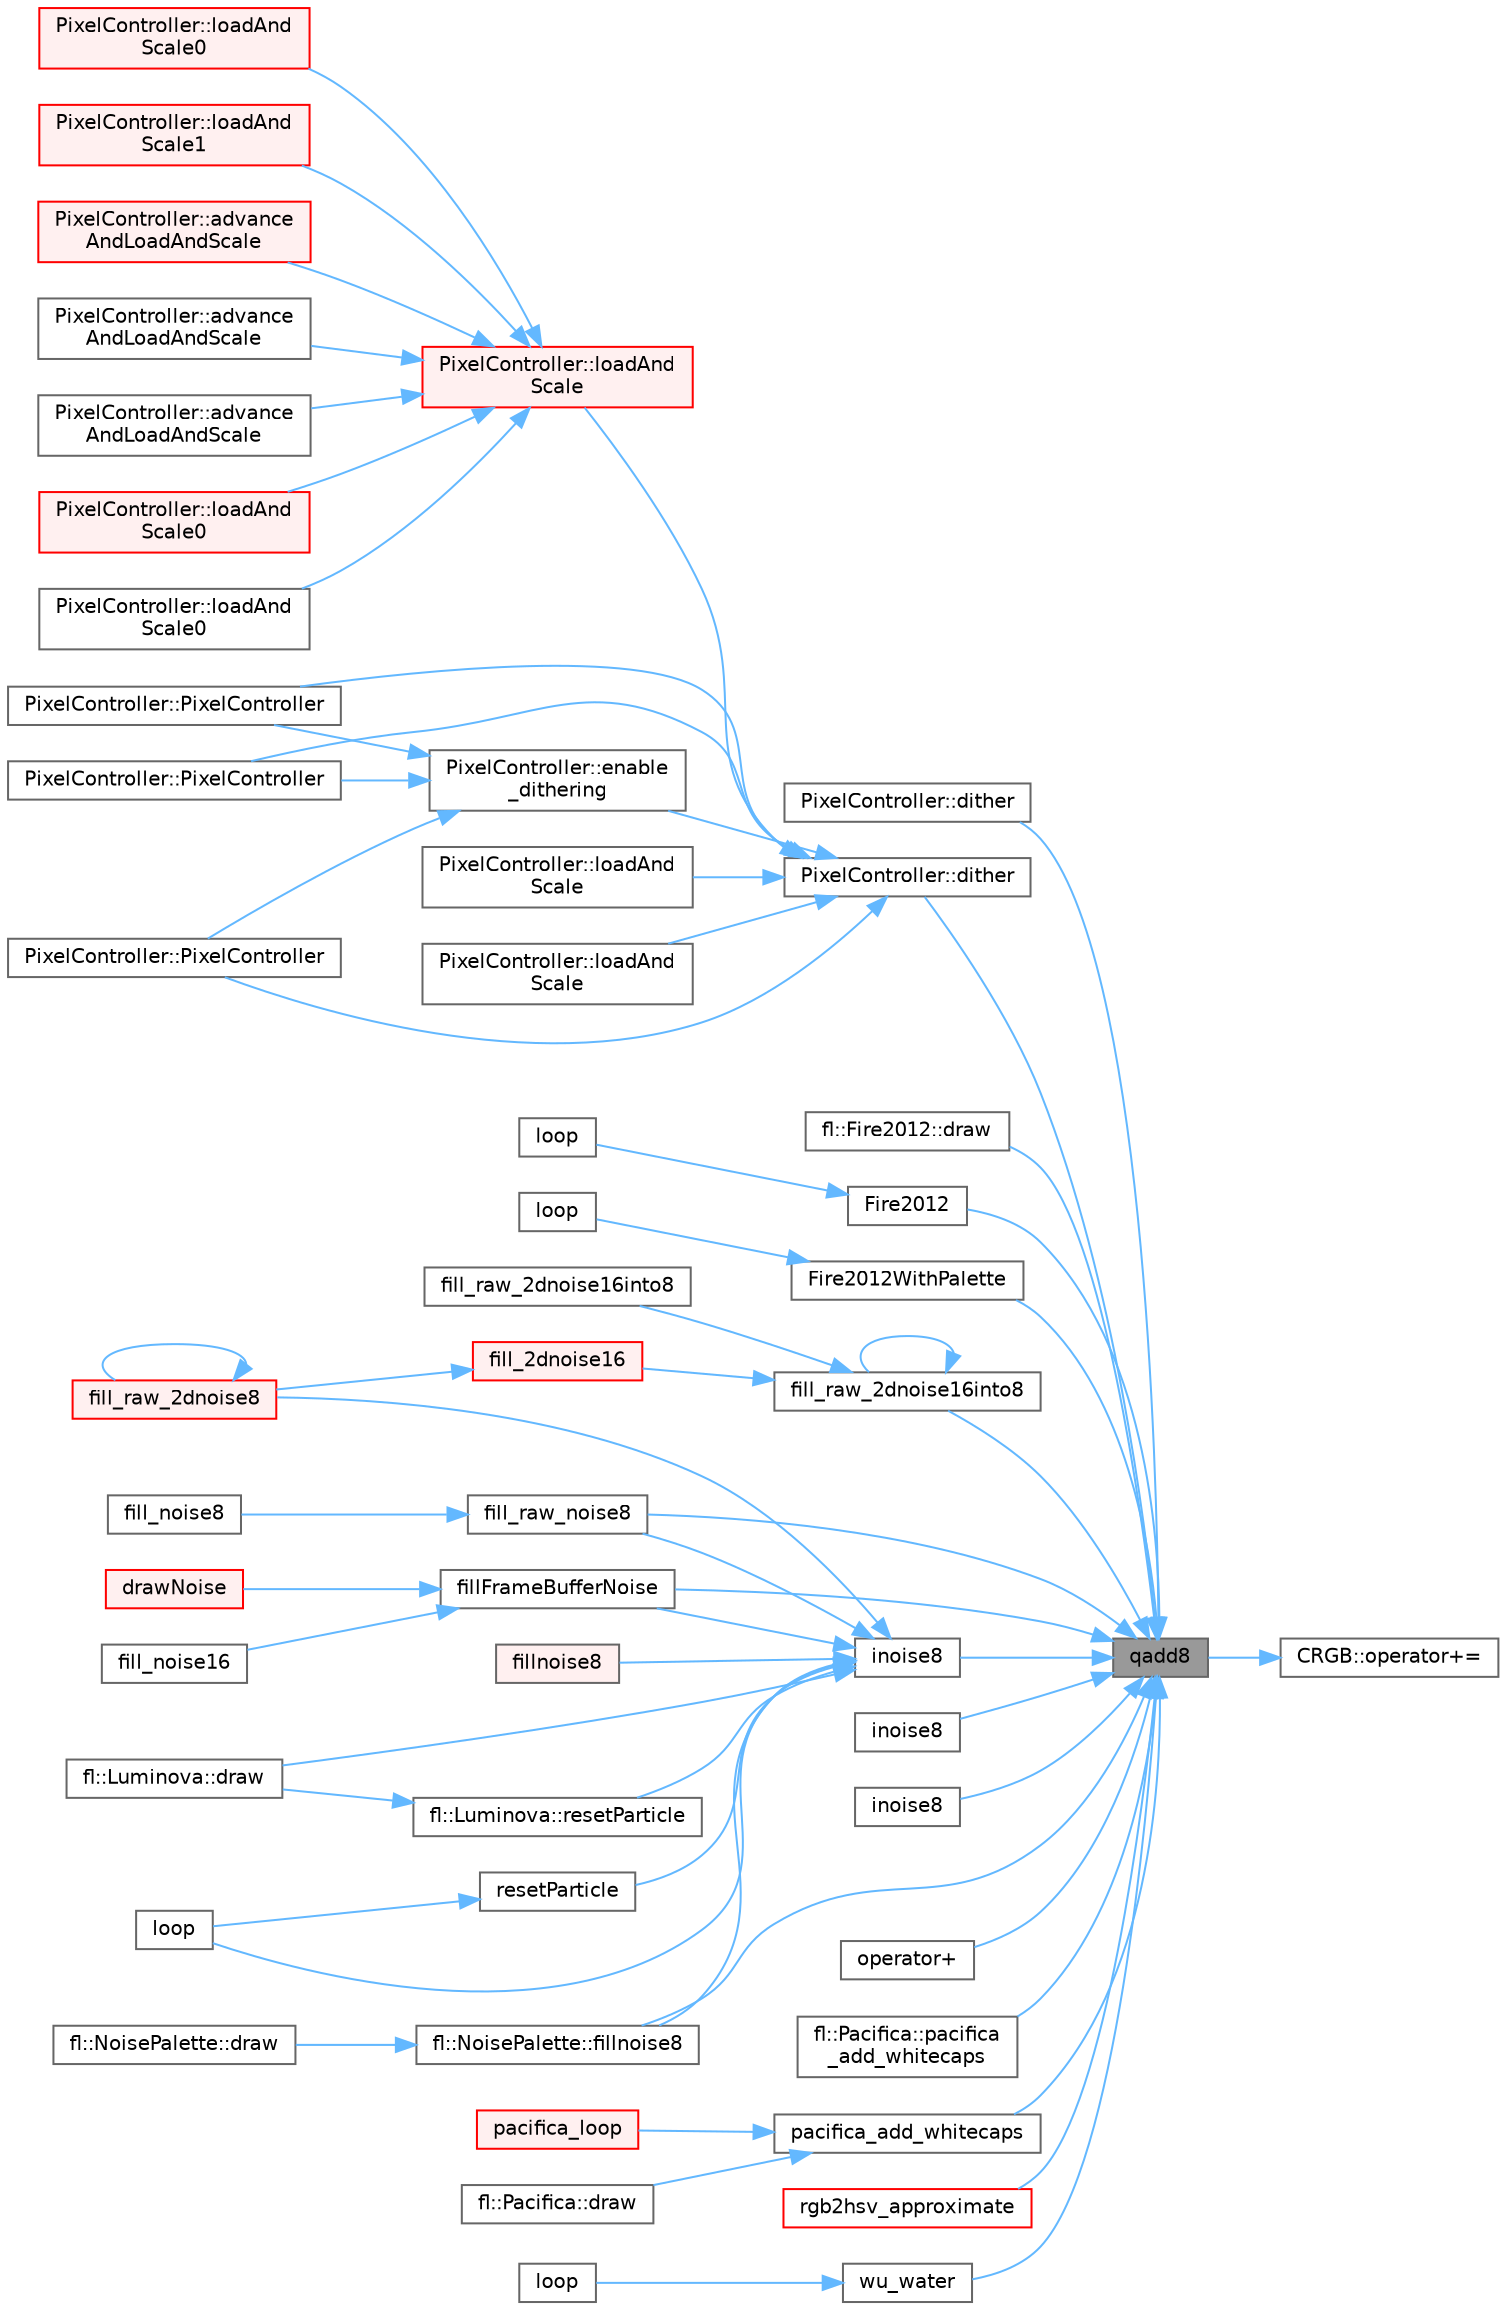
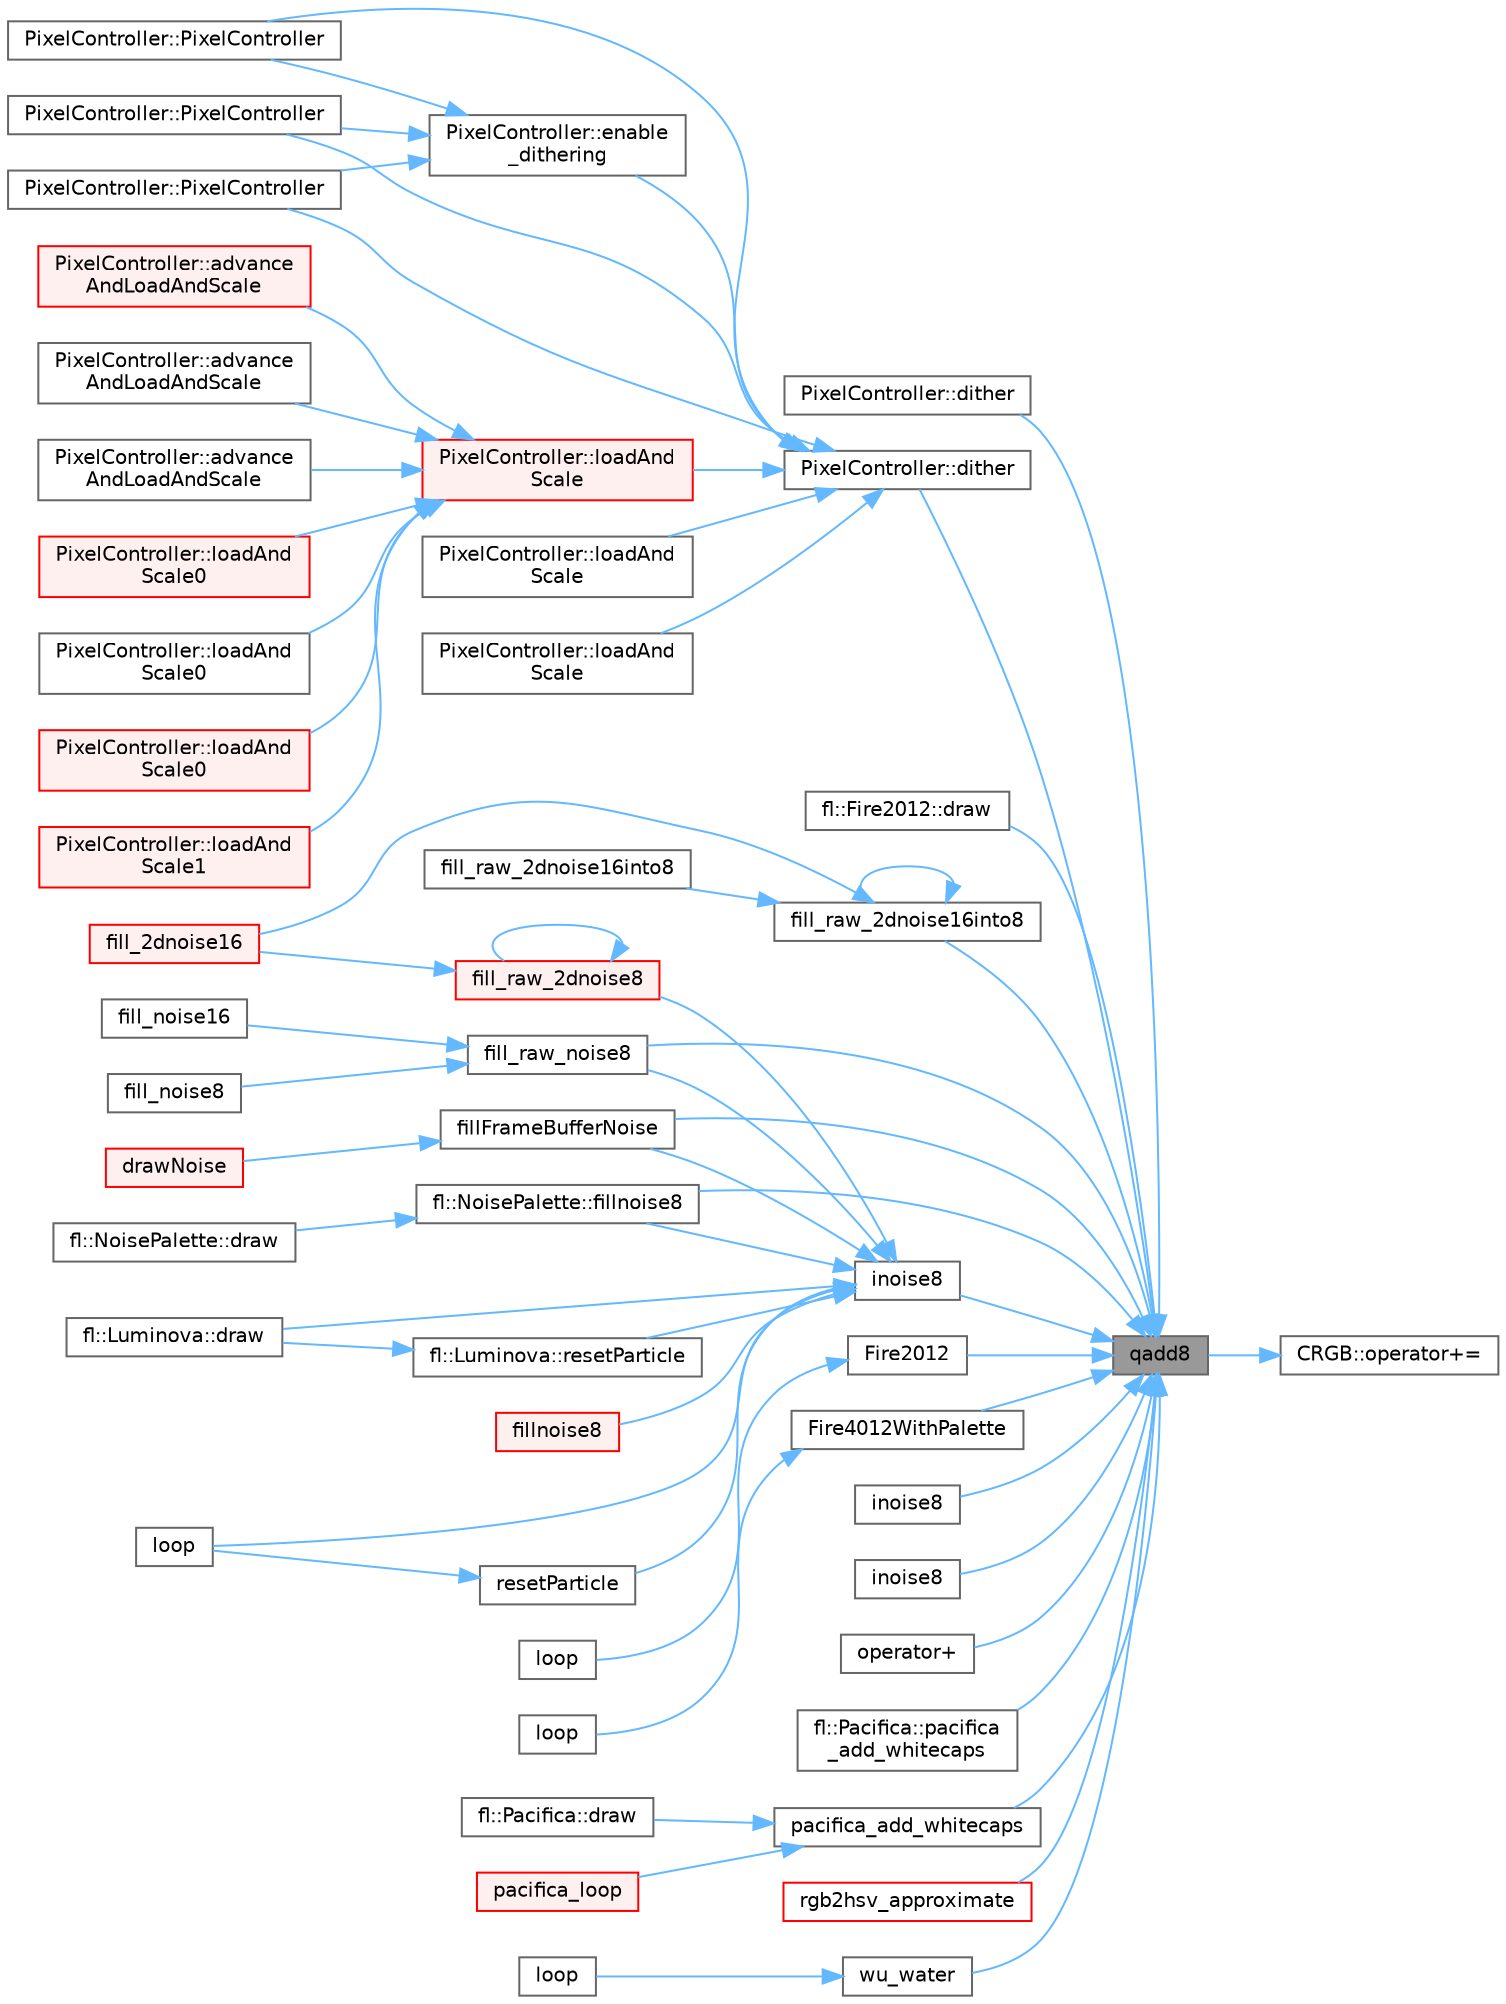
  digraph {
    rankdir=RL
    node [color=grey40 fillcolor=white fontname=Helvetica fontsize=10 shape=box style=filled]
    edge [color=steelblue1 dir=back fontname=Helvetica fontsize=10 labelfontname=Helvetica labelfontsize=10 style=solid]
    n1 [color=gray40 fillcolor=grey60 fontcolor=black height=0.2 label=qadd8 width=0.4]
    n2 [height=0.2 label="PixelController::dither" width=0.4]
    n3 [height=0.2 label="PixelController::dither" width=0.4]
    n4 [height=0.2 label="fl::Fire2012::draw" width=0.4]
    n5 [height=0.2 label=fill_raw_2dnoise16into8 width=0.4]
    n6 [height=0.2 label=fill_raw_noise8 width=0.4]
    n7 [height=0.2 label=fillFrameBufferNoise width=0.4]
    n8 [height=0.2 label="fl::NoisePalette::fillnoise8" width=0.4]
    n9 [height=0.2 label=Fire2012 width=0.4]
-   n10 [height=0.2 label=Fire2012WithPalette width=0.4]
+   n10 [height=0.2 label=Fire4012WithPalette width=0.4]
    n11 [height=0.2 label=inoise8 width=0.4]
    n12 [height=0.2 label=inoise8 width=0.4]
    n13 [height=0.2 label=inoise8 width=0.4]
    n14 [height=0.2 label="operator+" width=0.4]
    n15 [height=0.2 label="fl::Pacifica::pacifica\l_add_whitecaps" width=0.4]
    n16 [height=0.2 label=pacifica_add_whitecaps width=0.4]
    n17 [color=red height=0.2 label=rgb2hsv_approximate width=0.4]
    n18 [height=0.2 label=wu_water width=0.4]
    n19 [height=0.2 label="PixelController::PixelController" width=0.4]
    n20 [height=0.2 label="PixelController::PixelController" width=0.4]
    n21 [height=0.2 label="PixelController::PixelController" width=0.4]
    n22 [height=0.2 label="PixelController::enable\l_dithering" width=0.4]
    n23 [color=red fillcolor="#FFF0F0" height=0.2 label="PixelController::loadAnd\lScale" width=0.4]
    n24 [height=0.2 label="PixelController::loadAnd\lScale" width=0.4]
    n25 [height=0.2 label="PixelController::loadAnd\lScale" width=0.4]
    n26 [color=red fillcolor="#FFF0F0" height=0.2 label=fill_2dnoise16 width=0.4]
    n27 [height=0.2 label=fill_raw_2dnoise16into8 width=0.4]
    n28 [height=0.2 label=fill_noise16 width=0.4]
    n29 [height=0.2 label=fill_noise8 width=0.4]
    n30 [color=red fillcolor="#FFF0F0" height=0.2 label=drawNoise width=0.4]
    n31 [height=0.2 label="fl::NoisePalette::draw" width=0.4]
    n32 [height=0.2 label=loop width=0.4]
    n33 [height=0.2 label=loop width=0.4]
    n34 [height=0.2 label="fl::Luminova::draw" width=0.4]
    n35 [color=red fillcolor="#FFF0F0" height=0.2 label=fill_raw_2dnoise8 width=0.4]
-   n36 [fillcolor="#FFF0F0" height=0.2 label=fillnoise8 width=0.4]
+   n36 [color=red fillcolor="#FFF0F0" height=0.2 label=fillnoise8 width=0.4]
    n37 [height=0.2 label=loop width=0.4]
    n38 [height=0.2 label="fl::Luminova::resetParticle" width=0.4]
    n39 [height=0.2 label=resetParticle width=0.4]
    n40 [height=0.2 label="CRGB::operator+=" width=0.4]
    n41 [height=0.2 label="fl::Pacifica::draw" width=0.4]
    n42 [color=red fillcolor="#FFF0F0" height=0.2 label=pacifica_loop width=0.4]
    n43 [height=0.2 label=loop width=0.4]
    n44 [color=red fillcolor="#FFF0F0" height=0.2 label="PixelController::advance\lAndLoadAndScale" width=0.4]
    n45 [height=0.2 label="PixelController::advance\lAndLoadAndScale" width=0.4]
    n46 [height=0.2 label="PixelController::advance\lAndLoadAndScale" width=0.4]
    n47 [color=red fillcolor="#FFF0F0" height=0.2 label="PixelController::loadAnd\lScale0" width=0.4]
    n48 [height=0.2 label="PixelController::loadAnd\lScale0" width=0.4]
    n49 [color=red fillcolor="#FFF0F0" height=0.2 label="PixelController::loadAnd\lScale0" width=0.4]
    n50 [color=red fillcolor="#FFF0F0" height=0.2 label="PixelController::loadAnd\lScale1" width=0.4]
    n1 -> n2
    n1 -> n3
    n1 -> n4
    n1 -> n5
    n1 -> n6
    n1 -> n7
    n1 -> n8
    n1 -> n9
    n1 -> n10
    n1 -> n11
    n1 -> n12
    n1 -> n13
    n1 -> n14
    n1 -> n15
    n1 -> n16
    n1 -> n17
    n1 -> n18
    n3 -> n19
    n3 -> n20
    n3 -> n21
    n3 -> n22
    n3 -> n23
    n3 -> n24
    n3 -> n25
    n5 -> n5
    n5 -> n26
    n5 -> n27
-   n7 -> n28
+   n6 -> n28
    n6 -> n29
    n7 -> n30
    n8 -> n31
    n9 -> n32
    n10 -> n33
    n13 -> n6
    n13 -> n7
    n13 -> n8
    n13 -> n34
    n13 -> n35
    n13 -> n36
    n13 -> n37
    n13 -> n38
    n13 -> n39
    n16 -> n41
    n16 -> n42
    n18 -> n43
    n22 -> n19
    n22 -> n20
    n22 -> n21
    n23 -> n44
    n23 -> n45
    n23 -> n46
    n23 -> n47
    n23 -> n48
    n23 -> n49
    n23 -> n50
-   n26 -> n35
+   n35 -> n26
    n35 -> n35
    n38 -> n34
    n39 -> n37
    n40 -> n1
  }
